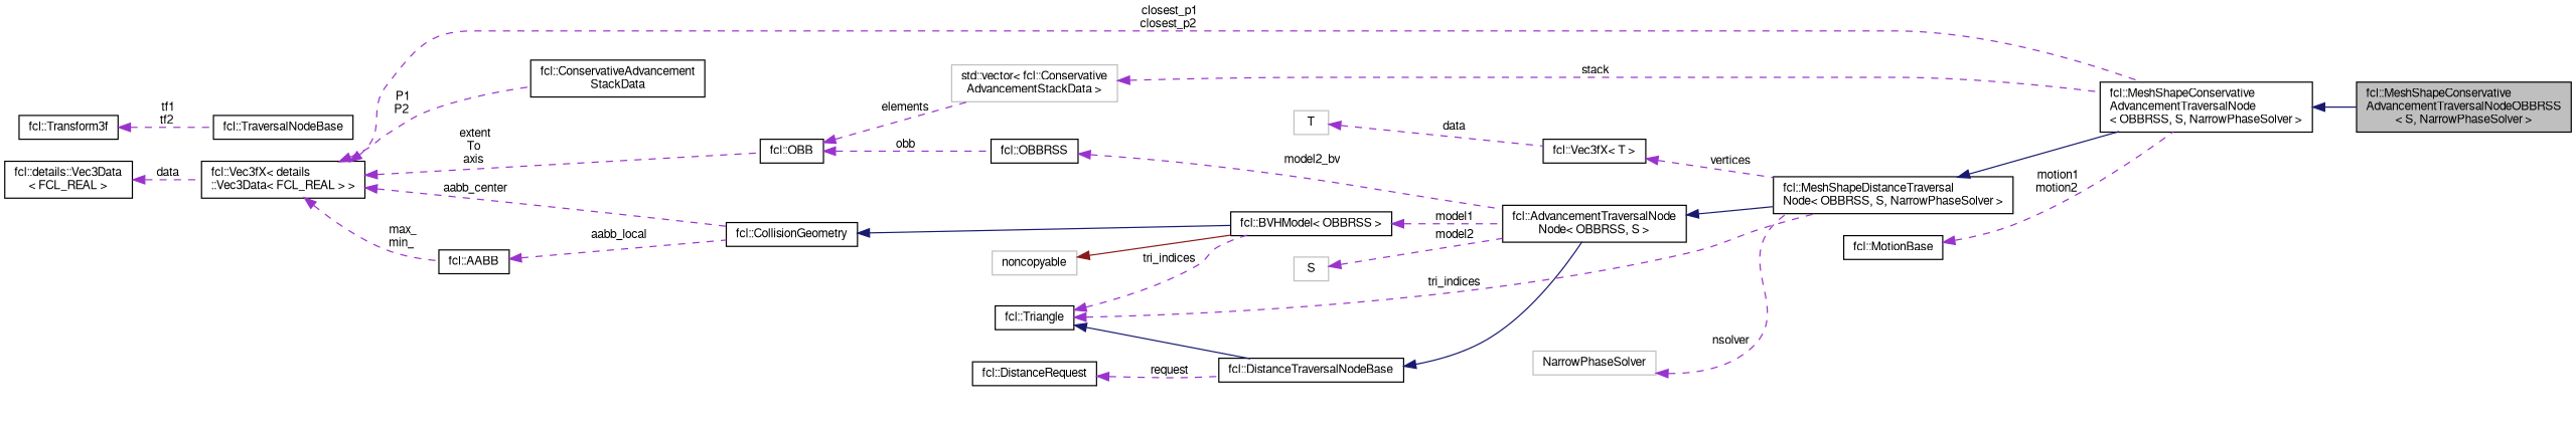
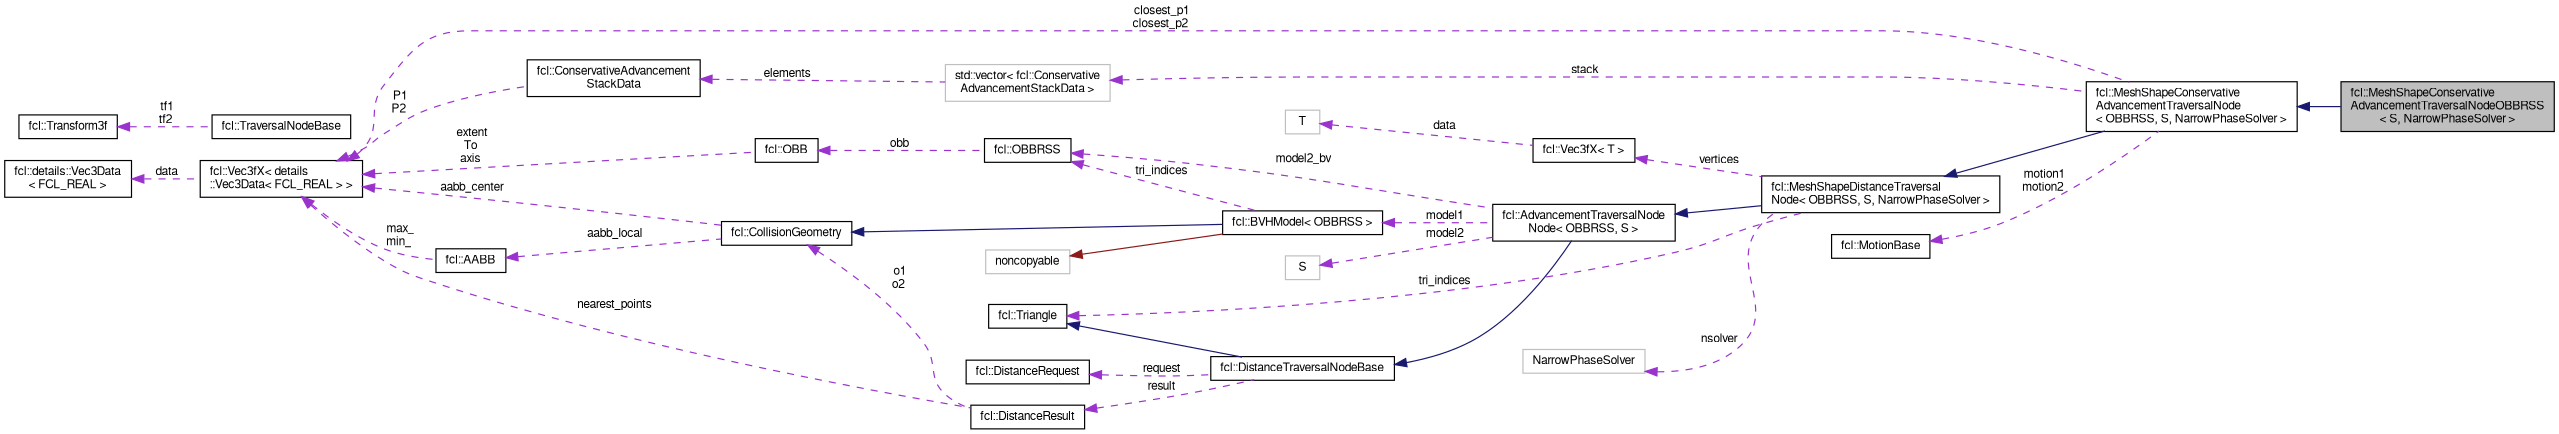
  digraph {
    rankdir=LR
    node [color=black fillcolor=white fontname=FreeSans fontsize=10 shape=record style=filled]
    edge [color=darkorchid3 dir=back fontname=FreeSans fontsize=10 labelfontname=FreeSans labelfontsize=10 style=dashed]
    n1 [fillcolor=grey75 fontcolor=black height=0.2 label="fcl::MeshShapeConservative\lAdvancementTraversalNodeOBBRSS\l\< S, NarrowPhaseSolver \>" width=0.4]
    n2 [height=0.2 label="fcl::MeshShapeConservative\lAdvancementTraversalNode\l\< OBBRSS, S, NarrowPhaseSolver \>" width=0.4]
    n3 [height=0.2 label="fcl::MeshShapeDistanceTraversal\lNode\< OBBRSS, S, NarrowPhaseSolver \>" width=0.4]
    n4 [height=0.2 label="fcl::AdvancementTraversalNode\lNode\< OBBRSS, S \>" width=0.4]
    n5 [height=0.2 label="fcl::DistanceTraversalNodeBase" width=0.4]
    n6 [height=0.2 label="fcl::TraversalNodeBase" width=0.4]
    n7 [height=0.2 label="fcl::Transform3f" width=0.4]
+   n8 [height=0.2 label="fcl::DistanceResult" width=0.4]
    n9 [height=0.2 label="fcl::Vec3fX\< details\l::Vec3Data\< FCL_REAL \> \>" width=0.4]
    n10 [height=0.2 label="fcl::CollisionGeometry" width=0.4]
    n11 [height=0.2 label="fcl::AABB" width=0.4]
    n12 [height=0.2 label="fcl::OBB" width=0.4]
    n13 [height=0.2 label="fcl::ConservativeAdvancement\lStackData" width=0.4]
    n14 [height=0.2 label="fcl::BVHModel\< OBBRSS \>" width=0.4]
    n15 [height=0.2 label="fcl::OBBRSS" width=0.4]
    n16 [color=grey75 height=0.2 label="std::vector\< fcl::Conservative\lAdvancementStackData \>" width=0.4]
    n17 [height=0.2 label="fcl::details::Vec3Data\l\< FCL_REAL \>" width=0.4]
    n18 [height=0.2 label="fcl::DistanceRequest" width=0.4]
    n19 [color=grey75 height=0.2 label=noncopyable width=0.4]
    n20 [height=0.2 label="fcl::Vec3fX\< T \>" width=0.4]
    n21 [color=grey75 height=0.2 label=T width=0.4]
    n22 [height=0.2 label="fcl::Triangle" width=0.4]
    n23 [color=grey75 height=0.2 label=S width=0.4]
    n24 [color=grey75 height=0.2 label=NarrowPhaseSolver width=0.4]
    n25 [height=0.2 label="fcl::MotionBase" width=0.4]
    n2 -> n1 [color=midnightblue style=solid]
    n3 -> n2 [color=midnightblue style=solid]
    n4 -> n3 [color=midnightblue style=solid]
    n5 -> n4 [color=midnightblue style=solid]
    n7 -> n6 [label=" tf1\ntf2"]
+   n8 -> n5 [label=" result"]
    n9 -> n2 [label=" closest_p1\nclosest_p2"]
+   n9 -> n8 [label=" nearest_points"]
    n9 -> n10 [label=" aabb_center"]
    n9 -> n11 [label=" max_\nmin_"]
    n9 -> n12 [label=" extent\nTo\naxis"]
    n9 -> n13 [label=" P1\nP2"]
+   n10 -> n8 [label=" o1\no2"]
    n10 -> n14 [color=midnightblue style=solid]
    n11 -> n10 [label=" aabb_local"]
    n12 -> n15 [label=" obb"]
-   n12 -> n16 [label=" elements"]
+   n13 -> n16 [label=" elements"]
    n14 -> n4 [label=" model1"]
    n15 -> n4 [label=" model2_bv"]
    n16 -> n2 [label=" stack"]
    n17 -> n9 [label=" data"]
    n18 -> n5 [label=" request"]
    n19 -> n14 [color=firebrick4 style=solid]
    n20 -> n3 [label=" vertices"]
    n21 -> n20 [label=" data"]
    n22 -> n3 [label=" tri_indices"]
    n22 -> n5 [color=midnightblue style=solid]
-   n22 -> n14 [label=" tri_indices"]
+   n15 -> n14 [label=" tri_indices"]
    n23 -> n4 [label=" model2"]
    n24 -> n3 [label=" nsolver"]
    n25 -> n2 [label=" motion1\nmotion2"]
  }
